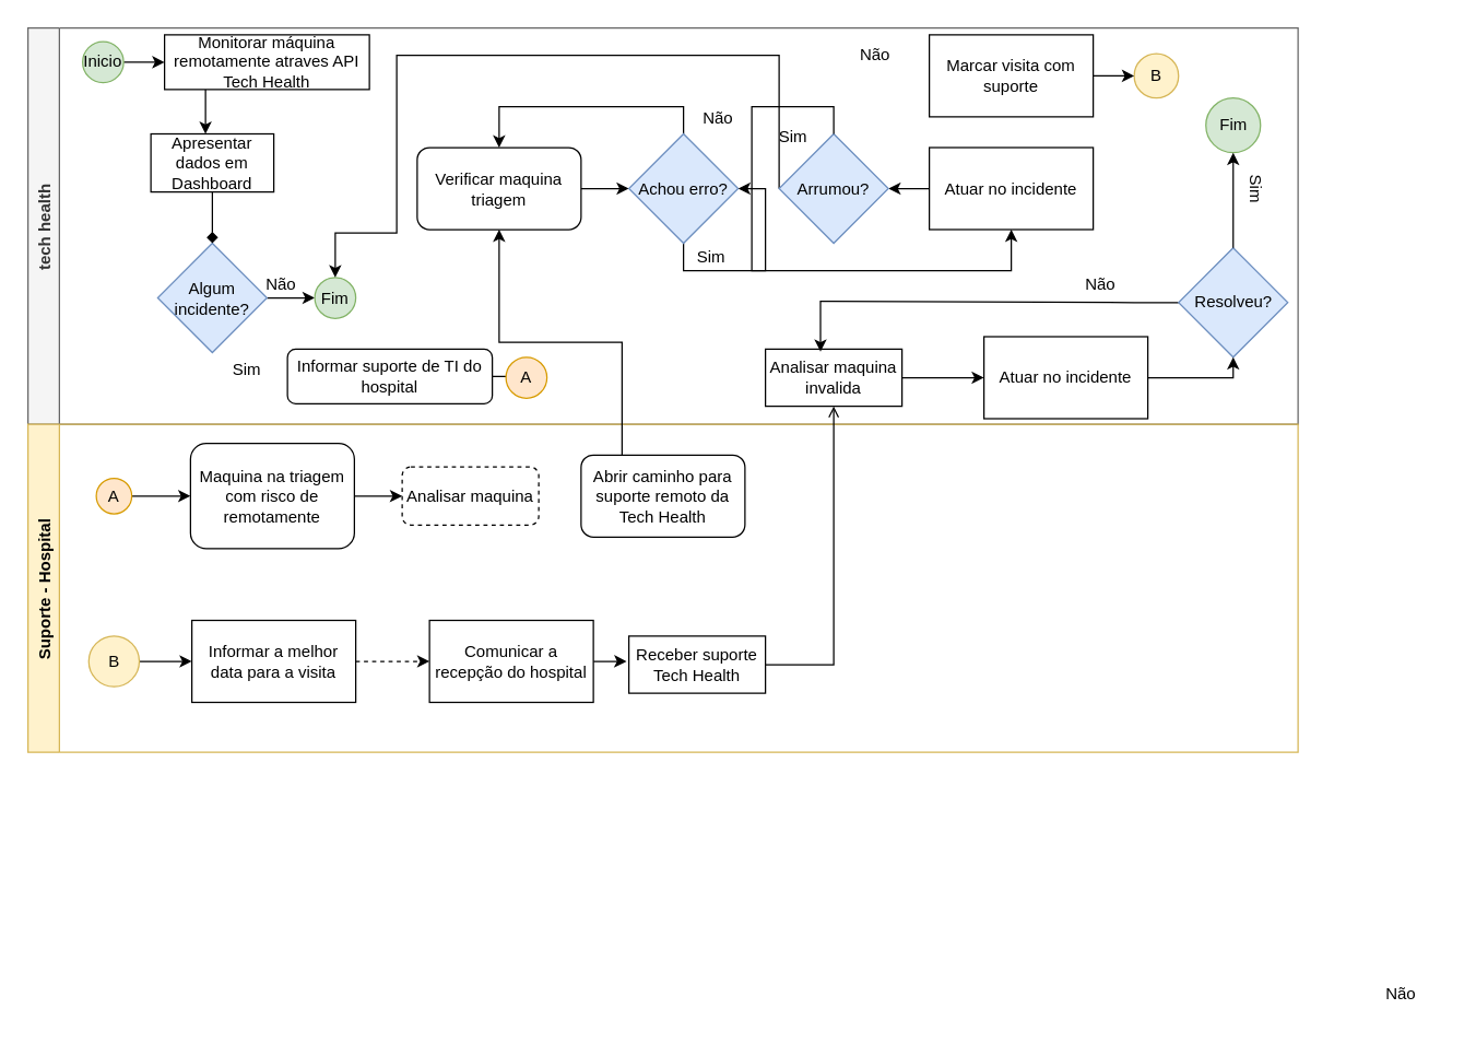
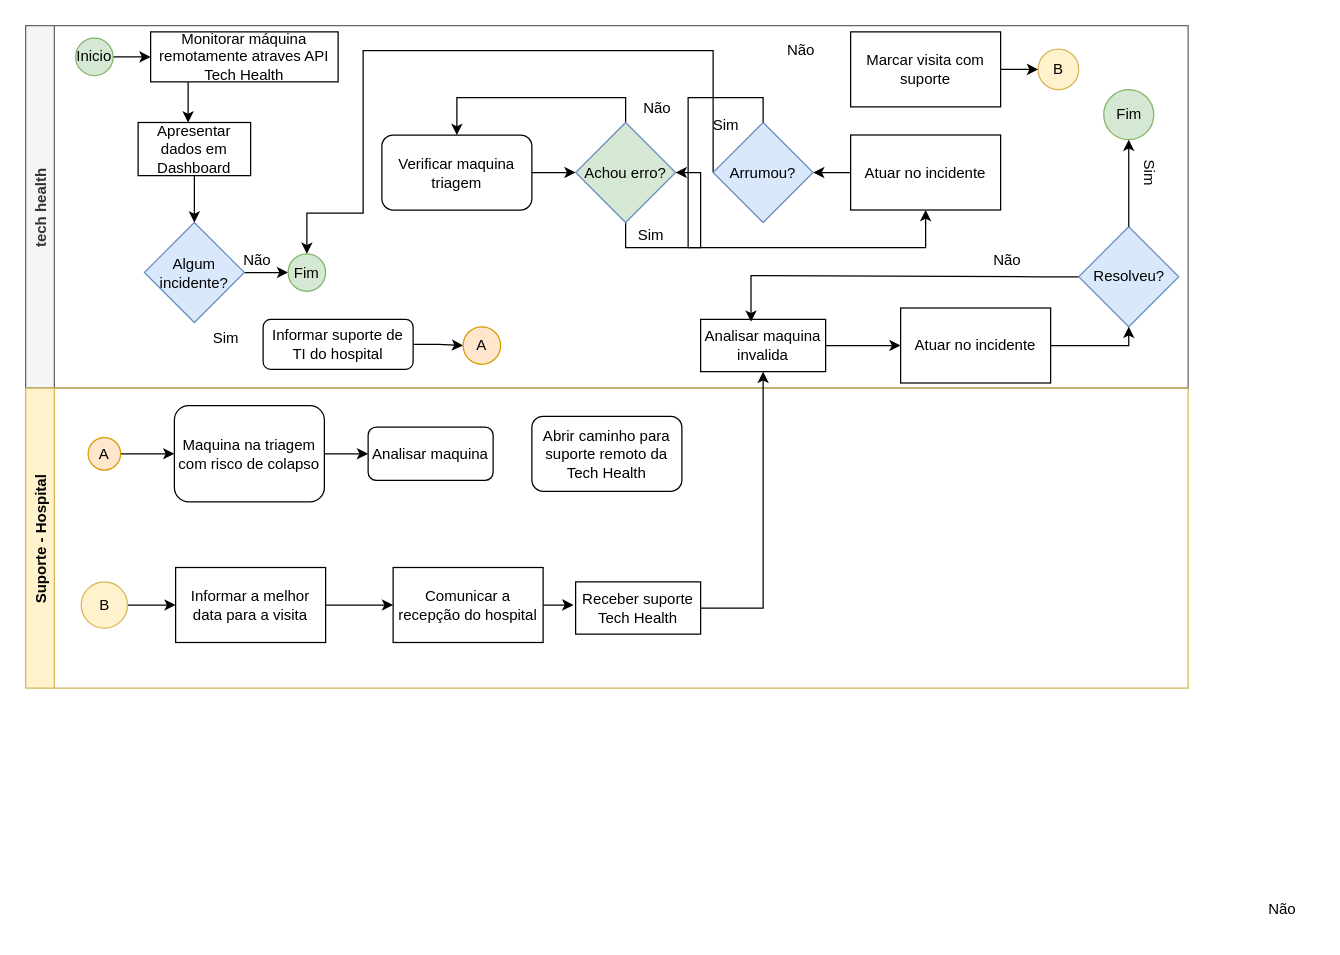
  <mxCell id="0" />
  <mxCell id="1" parent="0" />
  <mxCell id="2" value="tech health" style="swimlane;horizontal=0;fillColor=#f5f5f5;fontColor=#333333;strokeColor=#666666;" parent="1" vertex="1"><mxGeometry x="20" y="20" width="930" height="290" as="geometry" /></mxCell>
  <mxCell id="3" value="" style="edgeStyle=orthogonalEdgeStyle;rounded=0;orthogonalLoop=1;jettySize=auto;html=1;" parent="2" source="4" target="6" edge="1"><mxGeometry relative="1" as="geometry" /></mxCell>
  <mxCell id="4" value="Inicio" style="ellipse;whiteSpace=wrap;html=1;aspect=fixed;fillColor=#d5e8d4;strokeColor=#82b366;" parent="2" vertex="1"><mxGeometry x="40" y="10" width="30" height="30" as="geometry" /></mxCell>
  <mxCell id="5" value="" style="edgeStyle=orthogonalEdgeStyle;rounded=0;orthogonalLoop=1;jettySize=auto;html=1;" parent="2" source="6" target="10" edge="1"><mxGeometry relative="1" as="geometry"><Array as="points"><mxPoint x="130" y="70" /><mxPoint x="130" y="70" /></Array></mxGeometry></mxCell>
  <mxCell id="6" value="Monitorar máquina remotamente atraves API Tech Health" style="whiteSpace=wrap;html=1;" parent="2" vertex="1"><mxGeometry x="100" y="5" width="150" height="40" as="geometry" /></mxCell>
  <mxCell id="7" value="" style="edgeStyle=orthogonalEdgeStyle;rounded=0;orthogonalLoop=1;jettySize=auto;html=1;entryX=0;entryY=0.5;entryDx=0;entryDy=0;" edge="1" parent="2" source="8" target="11"><mxGeometry relative="1" as="geometry" /></mxCell>
  <mxCell id="8" value="Algum incidente?" style="rhombus;whiteSpace=wrap;html=1;fillColor=#dae8fc;strokeColor=#6c8ebf;" parent="2" vertex="1"><mxGeometry x="95" y="157.5" width="80" height="80" as="geometry" /></mxCell>
- <mxCell id="9" value="" style="edgeStyle=orthogonalEdgeStyle;rounded=0;orthogonalLoop=1;jettySize=auto;html=1;endArrow=diamond;" edge="1" parent="2" source="10" target="8"><mxGeometry relative="1" as="geometry" /></mxCell>
+ <mxCell id="9" value="" style="edgeStyle=orthogonalEdgeStyle;rounded=0;orthogonalLoop=1;jettySize=auto;html=1;" edge="1" parent="2" source="10" target="8"><mxGeometry relative="1" as="geometry" /></mxCell>
  <mxCell id="10" value="Apresentar dados em Dashboard" style="whiteSpace=wrap;html=1;" parent="2" vertex="1"><mxGeometry x="90" y="77.5" width="90" height="42.5" as="geometry" /></mxCell>
  <mxCell id="11" value="Fim" style="ellipse;whiteSpace=wrap;html=1;aspect=fixed;fillColor=#d5e8d4;strokeColor=#82b366;" parent="2" vertex="1"><mxGeometry x="210" y="182.5" width="30" height="30" as="geometry" /></mxCell>
  <mxCell id="12" value="" style="edgeStyle=orthogonalEdgeStyle;rounded=0;orthogonalLoop=1;jettySize=auto;html=1;entryX=0;entryY=0.5;entryDx=0;entryDy=0;" parent="2" source="13" target="15" edge="1"><mxGeometry relative="1" as="geometry"><mxPoint x="770" y="210" as="targetPoint" /></mxGeometry></mxCell>
- <mxCell id="13" value="Informar suporte de TI do hospital" style="rounded=1;whiteSpace=wrap;html=1;" parent="2" vertex="1"><mxGeometry x="190" y="235" width="150" height="40" as="geometry" /></mxCell>
+ <mxCell id="13" value="Informar suporte de TI do hospital" style="rounded=1;whiteSpace=wrap;html=1;" parent="2" vertex="1"><mxGeometry x="190" y="235" width="120" height="40" as="geometry" /></mxCell>
  <mxCell id="14" value="Sim" style="text;html=1;align=center;verticalAlign=middle;resizable=0;points=[];autosize=1;strokeColor=none;fillColor=none;" parent="2" vertex="1"><mxGeometry x="140" y="235" width="40" height="30" as="geometry" /></mxCell>
  <mxCell id="15" value="A" style="ellipse;whiteSpace=wrap;html=1;aspect=fixed;fillColor=#ffe6cc;strokeColor=#d79b00;" parent="2" vertex="1"><mxGeometry x="350" y="240.9" width="30" height="30" as="geometry" /></mxCell>
  <mxCell id="16" value="Não" style="text;html=1;align=center;verticalAlign=middle;resizable=0;points=[];autosize=1;strokeColor=none;fillColor=none;" parent="2" vertex="1"><mxGeometry x="160" y="172.5" width="50" height="30" as="geometry" /></mxCell>
  <mxCell id="17" value="" style="edgeStyle=orthogonalEdgeStyle;rounded=0;orthogonalLoop=1;jettySize=auto;html=1;" edge="1" parent="2" source="18" target="21"><mxGeometry relative="1" as="geometry" /></mxCell>
  <mxCell id="18" value="Verificar maquina triagem" style="whiteSpace=wrap;html=1;rounded=1;" vertex="1" parent="2"><mxGeometry x="285" y="87.5" width="120" height="60" as="geometry" /></mxCell>
  <mxCell id="19" value="" style="edgeStyle=orthogonalEdgeStyle;rounded=0;orthogonalLoop=1;jettySize=auto;html=1;entryX=0.5;entryY=1;entryDx=0;entryDy=0;exitX=0.5;exitY=1;exitDx=0;exitDy=0;" edge="1" parent="2" source="21" target="23"><mxGeometry relative="1" as="geometry" /></mxCell>
  <mxCell id="20" style="edgeStyle=orthogonalEdgeStyle;rounded=0;orthogonalLoop=1;jettySize=auto;html=1;entryX=0.5;entryY=0;entryDx=0;entryDy=0;exitX=0.5;exitY=0;exitDx=0;exitDy=0;" edge="1" parent="2" source="21" target="18"><mxGeometry relative="1" as="geometry" /></mxCell>
- <mxCell id="21" value="Achou erro?" style="rhombus;whiteSpace=wrap;html=1;fillColor=#dae8fc;strokeColor=#6c8ebf;" vertex="1" parent="2"><mxGeometry x="440" y="77.5" width="80" height="80" as="geometry" /></mxCell>
+ <mxCell id="21" value="Achou erro?" style="rhombus;whiteSpace=wrap;html=1;fillColor=#d5e8d4;strokeColor=#6c8ebf;" vertex="1" parent="2"><mxGeometry x="440" y="77.5" width="80" height="80" as="geometry" /></mxCell>
  <mxCell id="22" value="" style="edgeStyle=orthogonalEdgeStyle;rounded=0;orthogonalLoop=1;jettySize=auto;html=1;" edge="1" parent="2" source="23" target="25"><mxGeometry relative="1" as="geometry" /></mxCell>
  <mxCell id="23" value="Atuar no incidente" style="whiteSpace=wrap;html=1;" vertex="1" parent="2"><mxGeometry x="660" y="87.5" width="120" height="60" as="geometry" /></mxCell>
  <mxCell id="24" style="edgeStyle=orthogonalEdgeStyle;rounded=0;orthogonalLoop=1;jettySize=auto;html=1;entryX=0.5;entryY=0;entryDx=0;entryDy=0;exitX=0;exitY=0.5;exitDx=0;exitDy=0;" edge="1" parent="2" source="25" target="11"><mxGeometry relative="1" as="geometry"><Array as="points"><mxPoint x="550" y="20" /><mxPoint x="270" y="20" /><mxPoint x="270" y="150" /><mxPoint x="225" y="150" /></Array></mxGeometry></mxCell>
  <mxCell id="25" value="Arrumou?" style="rhombus;whiteSpace=wrap;html=1;fillColor=#dae8fc;strokeColor=#6c8ebf;" vertex="1" parent="2"><mxGeometry x="550" y="77.5" width="80" height="80" as="geometry" /></mxCell>
  <mxCell id="26" value="Sim" style="text;html=1;align=center;verticalAlign=middle;resizable=0;points=[];autosize=1;strokeColor=none;fillColor=none;" vertex="1" parent="2"><mxGeometry x="480" y="152.5" width="40" height="30" as="geometry" /></mxCell>
  <mxCell id="27" value="B" style="ellipse;whiteSpace=wrap;html=1;aspect=fixed;fillColor=#fff2cc;strokeColor=#d6b656;" vertex="1" parent="2"><mxGeometry x="810" y="18.75" width="32.5" height="32.5" as="geometry" /></mxCell>
  <mxCell id="28" value="" style="edgeStyle=orthogonalEdgeStyle;rounded=0;orthogonalLoop=1;jettySize=auto;html=1;" edge="1" parent="2" source="29" target="27"><mxGeometry relative="1" as="geometry" /></mxCell>
  <mxCell id="29" value="Marcar visita com suporte" style="whiteSpace=wrap;html=1;" vertex="1" parent="2"><mxGeometry x="660" y="5" width="120" height="60" as="geometry" /></mxCell>
  <mxCell id="30" value="" style="edgeStyle=orthogonalEdgeStyle;rounded=0;orthogonalLoop=1;jettySize=auto;html=1;exitX=0.5;exitY=0;exitDx=0;exitDy=0;" edge="1" parent="2" source="25" target="21"><mxGeometry relative="1" as="geometry" /></mxCell>
  <mxCell id="31" value="Analisar maquina invalida" style="whiteSpace=wrap;html=1;rounded=0;" parent="2" vertex="1"><mxGeometry x="540" y="235" width="100" height="41.8" as="geometry" /></mxCell>
  <mxCell id="32" value="Atuar no incidente" style="whiteSpace=wrap;html=1;rounded=0;" parent="2" vertex="1"><mxGeometry x="700" y="225.9" width="120" height="60" as="geometry" /></mxCell>
  <mxCell id="33" style="edgeStyle=orthogonalEdgeStyle;rounded=0;orthogonalLoop=1;jettySize=auto;html=1;entryX=0;entryY=0.5;entryDx=0;entryDy=0;exitX=1;exitY=0.5;exitDx=0;exitDy=0;" parent="2" source="31" target="32" edge="1"><mxGeometry relative="1" as="geometry" /></mxCell>
  <mxCell id="34" style="edgeStyle=orthogonalEdgeStyle;rounded=0;orthogonalLoop=1;jettySize=auto;html=1;entryX=0.403;entryY=0.044;entryDx=0;entryDy=0;entryPerimeter=0;exitX=0;exitY=0.5;exitDx=0;exitDy=0;" edge="1" parent="2" source="35" target="31"><mxGeometry relative="1" as="geometry"><Array as="points"><mxPoint x="810" y="200" /><mxPoint x="580" y="200" /></Array></mxGeometry></mxCell>
  <mxCell id="35" value="Resolveu?" style="rhombus;whiteSpace=wrap;html=1;rounded=0;fillColor=#dae8fc;strokeColor=#6c8ebf;" parent="2" vertex="1"><mxGeometry x="842.5" y="160.9" width="80" height="80" as="geometry" /></mxCell>
  <mxCell id="36" value="Não" style="text;html=1;align=center;verticalAlign=middle;resizable=0;points=[];autosize=1;strokeColor=none;fillColor=none;" vertex="1" parent="2"><mxGeometry x="480" y="51.25" width="50" height="30" as="geometry" /></mxCell>
  <mxCell id="37" value="Não" style="text;html=1;align=center;verticalAlign=middle;resizable=0;points=[];autosize=1;strokeColor=none;fillColor=none;" vertex="1" parent="2"><mxGeometry x="760" y="172.5" width="50" height="30" as="geometry" /></mxCell>
  <mxCell id="38" value="Fim" style="ellipse;whiteSpace=wrap;html=1;aspect=fixed;fillColor=#d5e8d4;strokeColor=#82b366;" vertex="1" parent="2"><mxGeometry x="862.5" y="51.25" width="40" height="40" as="geometry" /></mxCell>
  <mxCell id="39" value="" style="edgeStyle=orthogonalEdgeStyle;rounded=0;orthogonalLoop=1;jettySize=auto;html=1;" edge="1" parent="2" source="35" target="38"><mxGeometry relative="1" as="geometry"><mxPoint x="880" y="90" as="targetPoint" /></mxGeometry></mxCell>
  <mxCell id="40" value="Sim" style="text;html=1;align=center;verticalAlign=middle;resizable=0;points=[];autosize=1;strokeColor=none;fillColor=none;" vertex="1" parent="2"><mxGeometry x="540" y="65" width="40" height="30" as="geometry" /></mxCell>
  <mxCell id="41" value="Sim" style="text;html=1;align=center;verticalAlign=middle;resizable=0;points=[];autosize=1;strokeColor=none;fillColor=none;rotation=90;" vertex="1" parent="2"><mxGeometry x="880" y="102.5" width="40" height="30" as="geometry" /></mxCell>
  <mxCell id="42" style="edgeStyle=orthogonalEdgeStyle;rounded=0;orthogonalLoop=1;jettySize=auto;html=1;entryX=0.5;entryY=1;entryDx=0;entryDy=0;" edge="1" parent="2" source="32" target="35"><mxGeometry relative="1" as="geometry"><mxPoint x="890" y="256" as="targetPoint" /><Array as="points"><mxPoint x="883" y="256" /></Array></mxGeometry></mxCell>
  <mxCell id="43" value="Não" style="text;html=1;align=center;verticalAlign=middle;resizable=0;points=[];autosize=1;strokeColor=none;fillColor=none;" parent="1" vertex="1"><mxGeometry x="1000" y="712" width="50" height="30" as="geometry" /></mxCell>
  <mxCell id="44" value="Suporte - Hospital" style="swimlane;horizontal=0;fillColor=#fff2cc;strokeColor=#d6b656;" parent="1" vertex="1"><mxGeometry x="20" y="310" width="930" height="240" as="geometry" /></mxCell>
  <mxCell id="45" value="" style="edgeStyle=orthogonalEdgeStyle;rounded=0;orthogonalLoop=1;jettySize=auto;html=1;" parent="44" source="46" target="48" edge="1"><mxGeometry relative="1" as="geometry" /></mxCell>
  <mxCell id="46" value="A" style="ellipse;whiteSpace=wrap;html=1;aspect=fixed;fillColor=#ffe6cc;strokeColor=#d79b00;" parent="44" vertex="1"><mxGeometry x="50" y="39.5" width="26" height="26" as="geometry" /></mxCell>
  <mxCell id="47" value="" style="edgeStyle=orthogonalEdgeStyle;rounded=0;orthogonalLoop=1;jettySize=auto;html=1;" edge="1" parent="44" source="48" target="56"><mxGeometry relative="1" as="geometry" /></mxCell>
- <mxCell id="48" value="Maquina na triagem com risco de remotamente" style="rounded=1;whiteSpace=wrap;html=1;" parent="44" vertex="1"><mxGeometry x="119" y="14" width="120" height="77" as="geometry" /></mxCell>
+ <mxCell id="48" value="Maquina na triagem com risco de colapso" style="rounded=1;whiteSpace=wrap;html=1;" parent="44" vertex="1"><mxGeometry x="119" y="14" width="120" height="77" as="geometry" /></mxCell>
  <mxCell id="49" value="" style="edgeStyle=orthogonalEdgeStyle;rounded=0;orthogonalLoop=1;jettySize=auto;html=1;" parent="44" source="50" target="52" edge="1"><mxGeometry relative="1" as="geometry" /></mxCell>
  <mxCell id="50" value="B" style="ellipse;whiteSpace=wrap;html=1;aspect=fixed;fillColor=#fff2cc;strokeColor=#d6b656;" parent="44" vertex="1"><mxGeometry x="44.5" y="155" width="37" height="37" as="geometry" /></mxCell>
- <mxCell id="51" value="" style="edgeStyle=orthogonalEdgeStyle;rounded=0;orthogonalLoop=1;jettySize=auto;html=1;dashed=1;" parent="44" source="52" target="54" edge="1"><mxGeometry relative="1" as="geometry" /></mxCell>
+ <mxCell id="51" value="" style="edgeStyle=orthogonalEdgeStyle;rounded=0;orthogonalLoop=1;jettySize=auto;html=1;" parent="44" source="52" target="54" edge="1"><mxGeometry relative="1" as="geometry" /></mxCell>
  <mxCell id="52" value="Informar a melhor data para a visita" style="whiteSpace=wrap;html=1;" parent="44" vertex="1"><mxGeometry x="120" y="143.5" width="120" height="60" as="geometry" /></mxCell>
  <mxCell id="53" value="" style="edgeStyle=orthogonalEdgeStyle;rounded=0;orthogonalLoop=1;jettySize=auto;html=1;" parent="44" source="54" edge="1"><mxGeometry relative="1" as="geometry"><mxPoint x="438.25" y="173.6" as="targetPoint" /></mxGeometry></mxCell>
  <mxCell id="54" value="Comunicar a recepção do hospital" style="whiteSpace=wrap;html=1;" parent="44" vertex="1"><mxGeometry x="294" y="143.5" width="120" height="60" as="geometry" /></mxCell>
  <mxCell id="55" value="Receber suporte Tech Health" style="rounded=0;whiteSpace=wrap;html=1;" parent="44" vertex="1"><mxGeometry x="440" y="155" width="100" height="41.8" as="geometry" /></mxCell>
- <mxCell id="56" value="Analisar maquina" style="rounded=1;whiteSpace=wrap;html=1;dashed=1;" vertex="1" parent="44"><mxGeometry x="274" y="31.25" width="100" height="42.5" as="geometry" /></mxCell>
+ <mxCell id="56" value="Analisar maquina" style="rounded=1;whiteSpace=wrap;html=1;" vertex="1" parent="44"><mxGeometry x="274" y="31.25" width="100" height="42.5" as="geometry" /></mxCell>
  <mxCell id="57" value="Abrir caminho para suporte remoto da Tech Health" style="rounded=1;whiteSpace=wrap;html=1;" vertex="1" parent="44"><mxGeometry x="405" y="22.5" width="120" height="60" as="geometry" /></mxCell>
- <mxCell id="58" value="" style="edgeStyle=orthogonalEdgeStyle;rounded=0;orthogonalLoop=1;jettySize=auto;html=1;exitX=0.25;exitY=0;exitDx=0;exitDy=0;" edge="1" parent="1" source="57" target="18"><mxGeometry relative="1" as="geometry"><mxPoint x="500" y="320" as="sourcePoint" /></mxGeometry></mxCell>
- <mxCell id="59" value="" style="edgeStyle=orthogonalEdgeStyle;rounded=0;orthogonalLoop=1;jettySize=auto;html=1;exitX=1;exitY=0.5;exitDx=0;exitDy=0;endArrow=open;" parent="1" source="55" target="31" edge="1"><mxGeometry relative="1" as="geometry" /></mxCell>
+ <mxCell id="59" value="" style="edgeStyle=orthogonalEdgeStyle;rounded=0;orthogonalLoop=1;jettySize=auto;html=1;exitX=1;exitY=0.5;exitDx=0;exitDy=0;" parent="1" source="55" target="31" edge="1"><mxGeometry relative="1" as="geometry" /></mxCell>
  <mxCell id="60" value="Não" style="text;html=1;align=center;verticalAlign=middle;resizable=0;points=[];autosize=1;strokeColor=none;fillColor=none;" vertex="1" parent="1"><mxGeometry x="615" y="25" width="50" height="30" as="geometry" /></mxCell>
